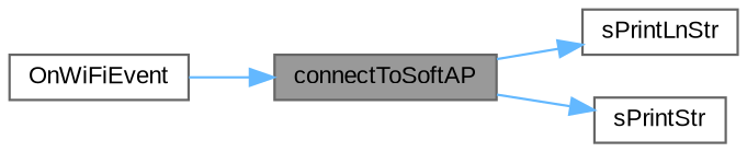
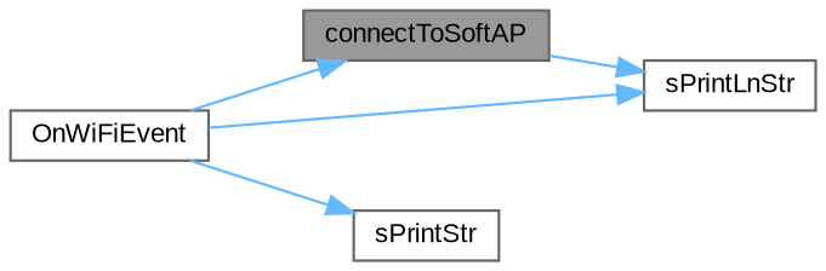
  digraph {
    fontname="Liberation Sans"
    rankdir=LR
    node [color=grey40 fillcolor=white fontname="Liberation Sans" fontsize=10 shape=box style=filled]
    edge [color=steelblue1 fontname="Liberation Sans" fontsize=10 labelfontname=Helvetica labelfontsize=10 style=solid]
    n1 [color=gray40 fillcolor=grey60 fontcolor=black height=0.2 label=connectToSoftAP width=0.4]
    n2 [height=0.2 label=sPrintLnStr width=0.4]
    n3 [height=0.2 label=sPrintStr width=0.4]
    n4 [height=0.2 label=OnWiFiEvent width=0.4]
    n1 -> n2
-   n1 -> n3
+   n4 -> n3
    n4 -> n1
+   n4 -> n2
  }
